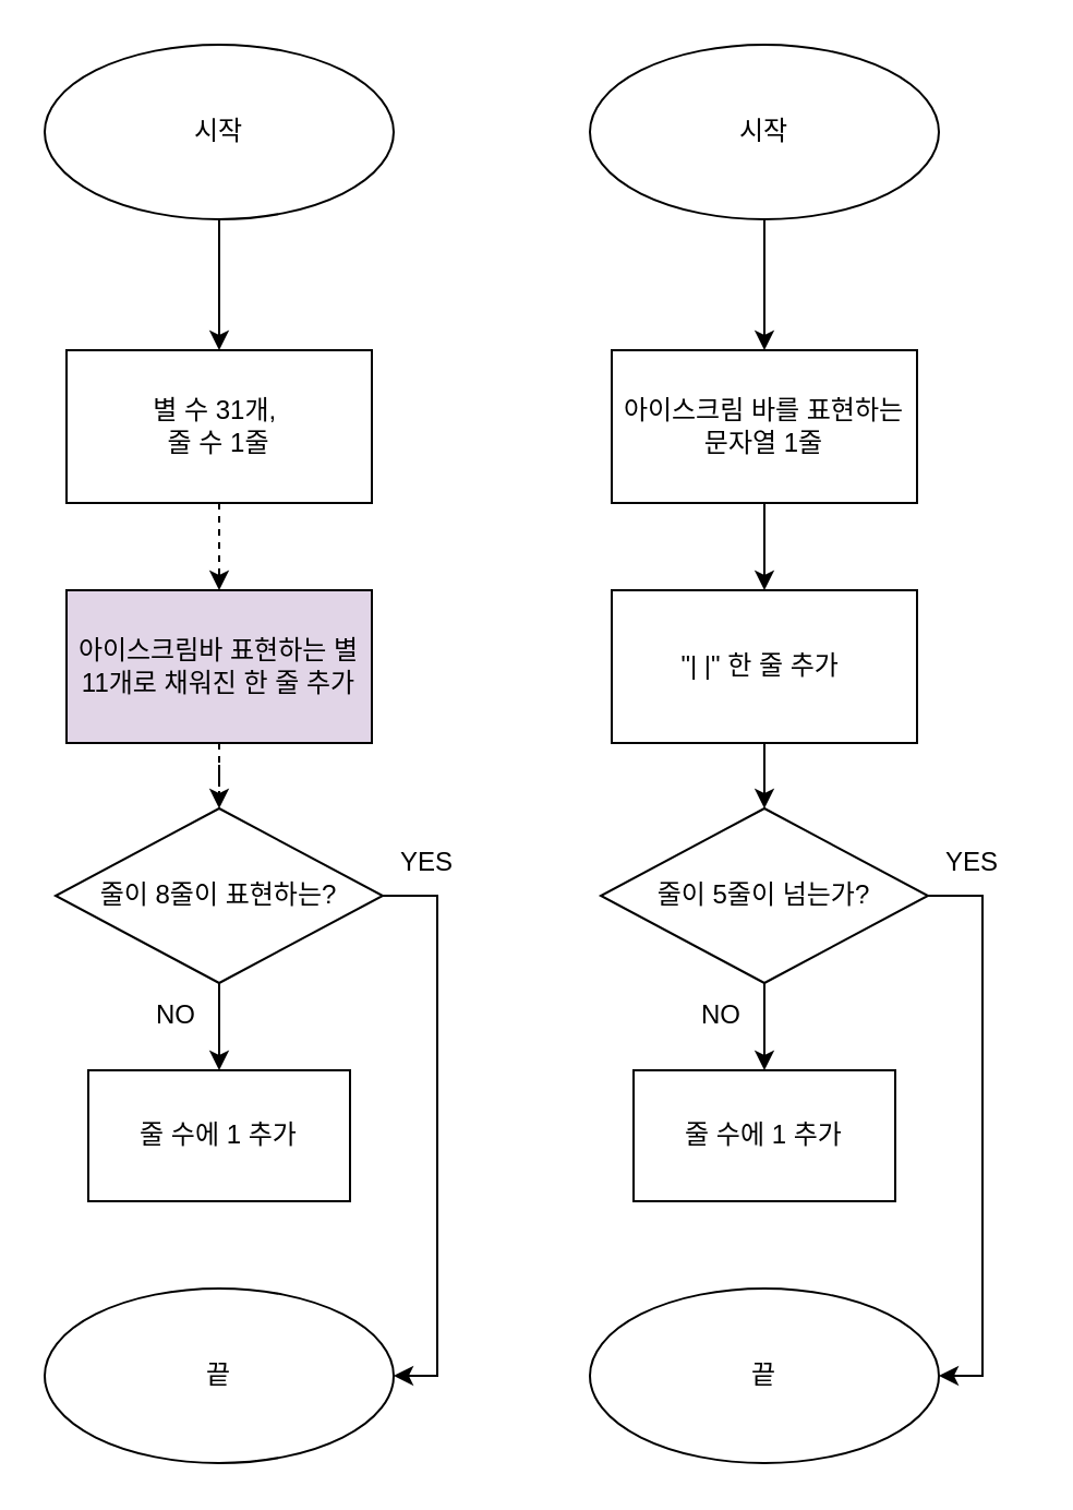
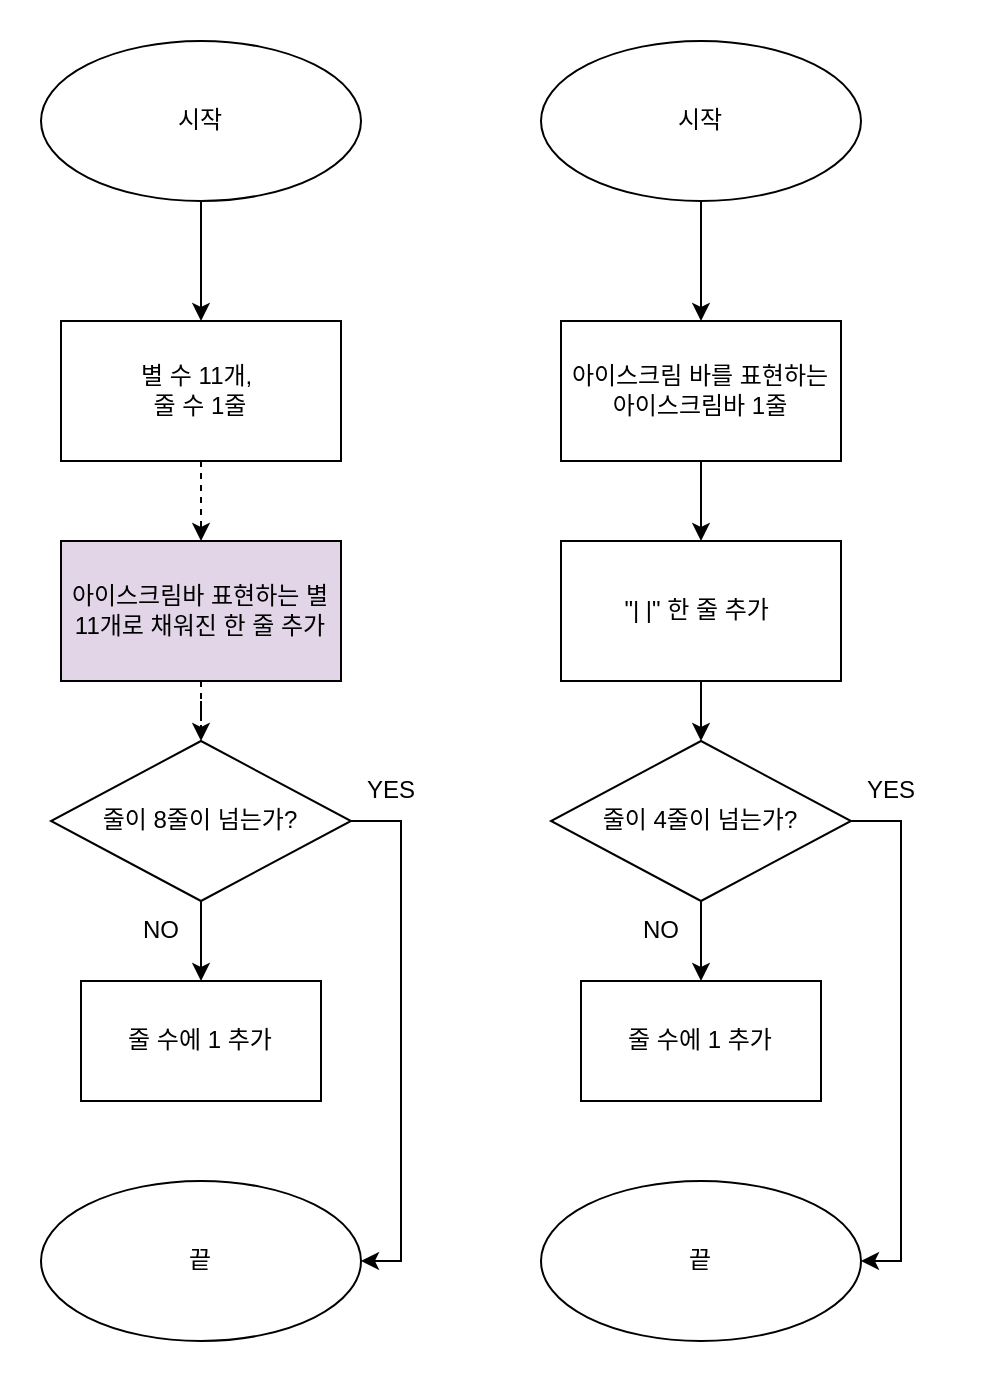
  <mxCell id="0" />
  <mxCell id="1" parent="0" />
  <mxCell id="2" value="시작" style="ellipse;whiteSpace=wrap;html=1;" vertex="1" parent="1"><mxGeometry x="20" y="20" width="160" height="80" as="geometry" /></mxCell>
  <mxCell id="3" value="" style="endArrow=classic;html=1;rounded=0;exitX=0.5;exitY=1;exitDx=0;exitDy=0;" edge="1" parent="1" source="2"><mxGeometry width="50" height="50" relative="1" as="geometry"><mxPoint x="100" y="110" as="sourcePoint" /><mxPoint x="100" y="160" as="targetPoint" /></mxGeometry></mxCell>
  <mxCell id="4" value="" style="edgeStyle=orthogonalEdgeStyle;rounded=0;orthogonalLoop=1;jettySize=auto;html=1;dashed=1;" edge="1" parent="1" source="5" target="7"><mxGeometry relative="1" as="geometry" /></mxCell>
- <mxCell id="5" value="별 수 31개,&amp;nbsp;&lt;br&gt;줄 수 1줄" style="rounded=0;whiteSpace=wrap;html=1;" vertex="1" parent="1"><mxGeometry x="30" y="160" width="140" height="70" as="geometry" /></mxCell>
+ <mxCell id="5" value="별 수 11개,&amp;nbsp;&lt;br&gt;줄 수 1줄" style="rounded=0;whiteSpace=wrap;html=1;" vertex="1" parent="1"><mxGeometry x="30" y="160" width="140" height="70" as="geometry" /></mxCell>
  <mxCell id="6" value="" style="edgeStyle=orthogonalEdgeStyle;rounded=0;orthogonalLoop=1;jettySize=auto;html=1;dashed=1;" edge="1" parent="1" source="7" target="10"><mxGeometry relative="1" as="geometry" /></mxCell>
  <mxCell id="7" value="아이스크림바 표현하는 별 11개로 채워진 한 줄 추가" style="rounded=0;whiteSpace=wrap;html=1;fillColor=#e1d5e7;" vertex="1" parent="1"><mxGeometry x="30" y="270" width="140" height="70" as="geometry" /></mxCell>
  <mxCell id="8" value="" style="edgeStyle=orthogonalEdgeStyle;rounded=0;orthogonalLoop=1;jettySize=auto;html=1;" edge="1" parent="1" source="10" target="11"><mxGeometry relative="1" as="geometry" /></mxCell>
  <mxCell id="9" style="edgeStyle=orthogonalEdgeStyle;rounded=0;orthogonalLoop=1;jettySize=auto;html=1;entryX=1;entryY=0.5;entryDx=0;entryDy=0;" edge="1" parent="1" source="10" target="12"><mxGeometry relative="1" as="geometry"><mxPoint x="240" y="630" as="targetPoint" /><Array as="points"><mxPoint x="200" y="410" /><mxPoint x="200" y="630" /></Array></mxGeometry></mxCell>
- <mxCell id="10" value="줄이 8줄이 표현하는?" style="rhombus;whiteSpace=wrap;html=1;" vertex="1" parent="1"><mxGeometry x="25" y="370" width="150" height="80" as="geometry" /></mxCell>
+ <mxCell id="10" value="줄이 8줄이 넘는가?" style="rhombus;whiteSpace=wrap;html=1;" vertex="1" parent="1"><mxGeometry x="25" y="370" width="150" height="80" as="geometry" /></mxCell>
  <mxCell id="11" value="줄 수에 1 추가" style="rounded=0;whiteSpace=wrap;html=1;" vertex="1" parent="1"><mxGeometry x="40" y="490" width="120" height="60" as="geometry" /></mxCell>
  <mxCell id="12" value="끝" style="ellipse;whiteSpace=wrap;html=1;" vertex="1" parent="1"><mxGeometry x="20" y="590" width="160" height="80" as="geometry" /></mxCell>
  <mxCell id="13" value="NO" style="text;html=1;align=center;verticalAlign=middle;resizable=0;points=[];autosize=1;strokeColor=none;fillColor=none;" vertex="1" parent="1"><mxGeometry x="60" y="450" width="40" height="30" as="geometry" /></mxCell>
  <mxCell id="14" value="YES" style="text;html=1;align=center;verticalAlign=middle;resizable=0;points=[];autosize=1;strokeColor=none;fillColor=none;" vertex="1" parent="1"><mxGeometry x="170" y="380" width="50" height="30" as="geometry" /></mxCell>
  <mxCell id="15" value="시작" style="ellipse;whiteSpace=wrap;html=1;" vertex="1" parent="1"><mxGeometry x="270" y="20" width="160" height="80" as="geometry" /></mxCell>
  <mxCell id="16" value="" style="endArrow=classic;html=1;rounded=0;exitX=0.5;exitY=1;exitDx=0;exitDy=0;" edge="1" parent="1" source="15"><mxGeometry width="50" height="50" relative="1" as="geometry"><mxPoint x="350" y="110" as="sourcePoint" /><mxPoint x="350" y="160" as="targetPoint" /></mxGeometry></mxCell>
  <mxCell id="17" value="" style="edgeStyle=orthogonalEdgeStyle;rounded=0;orthogonalLoop=1;jettySize=auto;html=1;" edge="1" parent="1" source="18" target="20"><mxGeometry relative="1" as="geometry" /></mxCell>
- <mxCell id="18" value="아이스크림 바를 표현하는 문자열 1줄" style="rounded=0;whiteSpace=wrap;html=1;" vertex="1" parent="1"><mxGeometry x="280" y="160" width="140" height="70" as="geometry" /></mxCell>
+ <mxCell id="18" value="아이스크림 바를 표현하는 아이스크림바 1줄" style="rounded=0;whiteSpace=wrap;html=1;" vertex="1" parent="1"><mxGeometry x="280" y="160" width="140" height="70" as="geometry" /></mxCell>
  <mxCell id="19" value="" style="edgeStyle=orthogonalEdgeStyle;rounded=0;orthogonalLoop=1;jettySize=auto;html=1;" edge="1" parent="1" source="20" target="23"><mxGeometry relative="1" as="geometry" /></mxCell>
  <mxCell id="20" value="&quot;| |&quot; 한 줄 추가&amp;nbsp;" style="rounded=0;whiteSpace=wrap;html=1;" vertex="1" parent="1"><mxGeometry x="280" y="270" width="140" height="70" as="geometry" /></mxCell>
  <mxCell id="21" value="" style="edgeStyle=orthogonalEdgeStyle;rounded=0;orthogonalLoop=1;jettySize=auto;html=1;" edge="1" parent="1" source="23" target="24"><mxGeometry relative="1" as="geometry" /></mxCell>
  <mxCell id="22" style="edgeStyle=orthogonalEdgeStyle;rounded=0;orthogonalLoop=1;jettySize=auto;html=1;entryX=1;entryY=0.5;entryDx=0;entryDy=0;" edge="1" parent="1" source="23" target="25"><mxGeometry relative="1" as="geometry"><mxPoint x="490" y="630" as="targetPoint" /><Array as="points"><mxPoint x="450" y="410" /><mxPoint x="450" y="630" /></Array></mxGeometry></mxCell>
- <mxCell id="23" value="줄이 5줄이 넘는가?" style="rhombus;whiteSpace=wrap;html=1;" vertex="1" parent="1"><mxGeometry x="275" y="370" width="150" height="80" as="geometry" /></mxCell>
+ <mxCell id="23" value="줄이 4줄이 넘는가?" style="rhombus;whiteSpace=wrap;html=1;" vertex="1" parent="1"><mxGeometry x="275" y="370" width="150" height="80" as="geometry" /></mxCell>
  <mxCell id="24" value="줄 수에 1 추가" style="rounded=0;whiteSpace=wrap;html=1;" vertex="1" parent="1"><mxGeometry x="290" y="490" width="120" height="60" as="geometry" /></mxCell>
  <mxCell id="25" value="끝" style="ellipse;whiteSpace=wrap;html=1;" vertex="1" parent="1"><mxGeometry x="270" y="590" width="160" height="80" as="geometry" /></mxCell>
  <mxCell id="26" value="NO" style="text;html=1;align=center;verticalAlign=middle;resizable=0;points=[];autosize=1;strokeColor=none;fillColor=none;" vertex="1" parent="1"><mxGeometry x="310" y="450" width="40" height="30" as="geometry" /></mxCell>
  <mxCell id="27" value="YES" style="text;html=1;align=center;verticalAlign=middle;resizable=0;points=[];autosize=1;strokeColor=none;fillColor=none;" vertex="1" parent="1"><mxGeometry x="420" y="380" width="50" height="30" as="geometry" /></mxCell>
